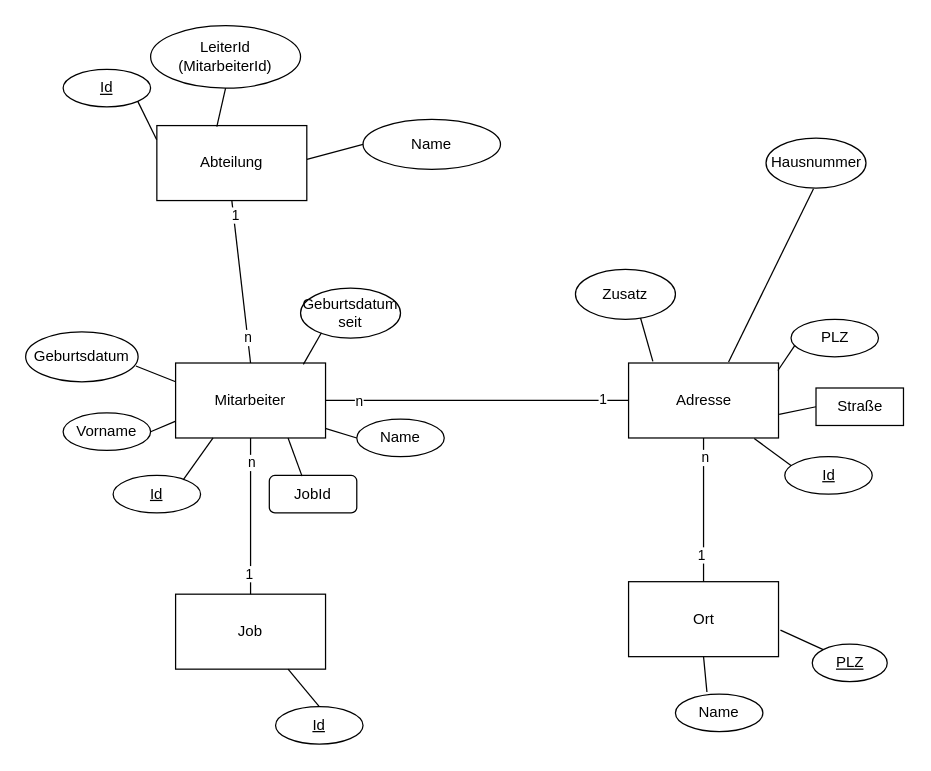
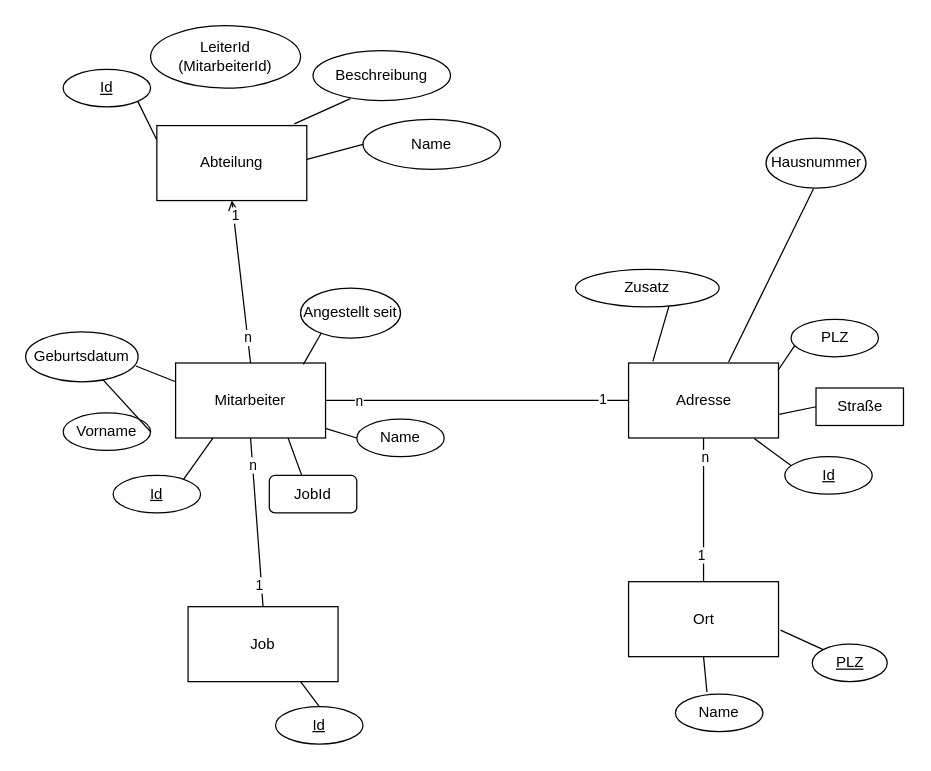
  <mxCell id="0" />
  <mxCell id="1" parent="0" />
  <mxCell id="2" value="Hausnummer" style="ellipse;whiteSpace=wrap;html=1;" parent="1" vertex="1"><mxGeometry x="612.5" y="110" width="80" height="40" as="geometry" /></mxCell>
  <mxCell id="3" value="Name" style="ellipse;whiteSpace=wrap;html=1;" parent="1" vertex="1"><mxGeometry x="540" y="555" width="70" height="30" as="geometry" /></mxCell>
  <mxCell id="4" value="Mitarbeiter" style="rounded=0;whiteSpace=wrap;html=1;" parent="1" vertex="1"><mxGeometry x="140" y="290" width="120" height="60" as="geometry" /></mxCell>
  <mxCell id="5" value="Abteilung" style="rounded=0;whiteSpace=wrap;html=1;" parent="1" vertex="1"><mxGeometry x="125" y="100" width="120" height="60" as="geometry" /></mxCell>
  <mxCell id="6" value="Adresse" style="rounded=0;whiteSpace=wrap;html=1;" parent="1" vertex="1"><mxGeometry x="502.5" y="290" width="120" height="60" as="geometry" /></mxCell>
  <mxCell id="7" value="Ort" style="rounded=0;whiteSpace=wrap;html=1;" parent="1" vertex="1"><mxGeometry x="502.5" y="465" width="120" height="60" as="geometry" /></mxCell>
  <mxCell id="8" value="&lt;u&gt;Id&lt;/u&gt;" style="ellipse;whiteSpace=wrap;html=1;" parent="1" vertex="1"><mxGeometry x="627.5" y="365" width="70" height="30" as="geometry" /></mxCell>
- <mxCell id="9" value="Geburtsdatum seit" style="ellipse;whiteSpace=wrap;html=1;" parent="1" vertex="1"><mxGeometry x="240" y="230" width="80" height="40" as="geometry" /></mxCell>
+ <mxCell id="9" value="Angestellt seit" style="ellipse;whiteSpace=wrap;html=1;" parent="1" vertex="1"><mxGeometry x="240" y="230" width="80" height="40" as="geometry" /></mxCell>
  <mxCell id="10" value="JobId" style="whiteSpace=wrap;html=1;rounded=1;" parent="1" vertex="1"><mxGeometry x="215" y="380" width="70" height="30" as="geometry" /></mxCell>
  <mxCell id="11" value="Geburtsdatum" style="ellipse;whiteSpace=wrap;html=1;" parent="1" vertex="1"><mxGeometry x="20" y="265" width="90" height="40" as="geometry" /></mxCell>
+ <mxCell id="12" value="Beschreibung" style="ellipse;whiteSpace=wrap;html=1;" parent="1" vertex="1"><mxGeometry x="250" y="40" width="110" height="40" as="geometry" /></mxCell>
  <mxCell id="13" value="&lt;u&gt;Id&lt;/u&gt;" style="ellipse;whiteSpace=wrap;html=1;" parent="1" vertex="1"><mxGeometry x="50" y="55" width="70" height="30" as="geometry" /></mxCell>
  <mxCell id="14" value="LeiterId (MitarbeiterId)" style="ellipse;whiteSpace=wrap;html=1;" parent="1" vertex="1"><mxGeometry x="120" y="20" width="120" height="50" as="geometry" /></mxCell>
  <mxCell id="15" value="Name" style="ellipse;whiteSpace=wrap;html=1;" parent="1" vertex="1"><mxGeometry x="290" y="95" width="110" height="40" as="geometry" /></mxCell>
  <mxCell id="16" value="Name" style="ellipse;whiteSpace=wrap;html=1;" parent="1" vertex="1"><mxGeometry x="285" y="335" width="70" height="30" as="geometry" /></mxCell>
  <mxCell id="17" value="Vorname" style="ellipse;whiteSpace=wrap;html=1;" parent="1" vertex="1"><mxGeometry x="50" y="330" width="70" height="30" as="geometry" /></mxCell>
  <mxCell id="18" value="Straße" style="whiteSpace=wrap;html=1;rounded=0;" parent="1" vertex="1"><mxGeometry x="652.5" y="310" width="70" height="30" as="geometry" /></mxCell>
  <mxCell id="19" value="PLZ" style="ellipse;whiteSpace=wrap;html=1;" parent="1" vertex="1"><mxGeometry x="632.5" y="255" width="70" height="30" as="geometry" /></mxCell>
- <mxCell id="20" value="Zusatz" style="ellipse;whiteSpace=wrap;html=1;" parent="1" vertex="1"><mxGeometry x="460" y="215" width="80" height="40" as="geometry" /></mxCell>
+ <mxCell id="20" value="Zusatz" style="ellipse;whiteSpace=wrap;html=1;" parent="1" vertex="1"><mxGeometry x="460" y="215" width="115" height="30" as="geometry" /></mxCell>
  <mxCell id="21" value="&lt;u&gt;PLZ&lt;/u&gt;" style="ellipse;whiteSpace=wrap;html=1;" parent="1" vertex="1"><mxGeometry x="649.5" y="515" width="60" height="30" as="geometry" /></mxCell>
  <mxCell id="22" value="&lt;u&gt;Id&lt;/u&gt;" style="ellipse;whiteSpace=wrap;html=1;" parent="1" vertex="1"><mxGeometry x="90" y="380" width="70" height="30" as="geometry" /></mxCell>
  <mxCell id="23" value="&lt;u&gt;Id&lt;/u&gt;" style="ellipse;whiteSpace=wrap;html=1;" parent="1" vertex="1"><mxGeometry x="220" y="565" width="70" height="30" as="geometry" /></mxCell>
- <mxCell id="24" value="Job" style="rounded=0;whiteSpace=wrap;html=1;" parent="1" vertex="1"><mxGeometry x="140" y="475" width="120" height="60" as="geometry" /></mxCell>
+ <mxCell id="24" value="Job" style="rounded=0;whiteSpace=wrap;html=1;" parent="1" vertex="1"><mxGeometry x="150" y="485" width="120" height="60" as="geometry" /></mxCell>
  <mxCell id="25" value="" style="endArrow=none;html=1;rounded=0;entryX=0.5;entryY=1;entryDx=0;entryDy=0;exitX=0.5;exitY=0;exitDx=0;exitDy=0;" parent="1" source="7" target="6" edge="1"><mxGeometry width="50" height="50" relative="1" as="geometry"><mxPoint x="392.5" y="535" as="sourcePoint" /><mxPoint x="442.5" y="485" as="targetPoint" /></mxGeometry></mxCell>
  <mxCell id="26" value="n" style="edgeLabel;html=1;align=center;verticalAlign=middle;resizable=0;points=[];" parent="25" vertex="1" connectable="0"><mxGeometry x="0.743" y="-1" relative="1" as="geometry"><mxPoint as="offset" /></mxGeometry></mxCell>
  <mxCell id="27" value="1" style="edgeLabel;html=1;align=center;verticalAlign=middle;resizable=0;points=[];" parent="25" vertex="1" connectable="0"><mxGeometry x="-0.619" y="2" relative="1" as="geometry"><mxPoint as="offset" /></mxGeometry></mxCell>
  <mxCell id="28" value="" style="endArrow=none;html=1;rounded=0;entryX=0.5;entryY=1;entryDx=0;entryDy=0;exitX=0.5;exitY=0;exitDx=0;exitDy=0;" parent="1" source="24" target="4" edge="1"><mxGeometry width="50" height="50" relative="1" as="geometry"><mxPoint x="370" y="500" as="sourcePoint" /><mxPoint x="420" y="450" as="targetPoint" /></mxGeometry></mxCell>
  <mxCell id="29" value="1" style="edgeLabel;html=1;align=center;verticalAlign=middle;resizable=0;points=[];" parent="28" vertex="1" connectable="0"><mxGeometry x="-0.728" y="2" relative="1" as="geometry"><mxPoint as="offset" /></mxGeometry></mxCell>
  <mxCell id="30" value="n" style="edgeLabel;html=1;align=center;verticalAlign=middle;resizable=0;points=[];" parent="28" vertex="1" connectable="0"><mxGeometry x="0.689" relative="1" as="geometry"><mxPoint as="offset" /></mxGeometry></mxCell>
- <mxCell id="31" value="" style="endArrow=none;html=1;rounded=0;entryX=0.5;entryY=1;entryDx=0;entryDy=0;exitX=0.5;exitY=0;exitDx=0;exitDy=0;" parent="1" source="4" target="5" edge="1"><mxGeometry width="50" height="50" relative="1" as="geometry"><mxPoint x="370" y="250" as="sourcePoint" /><mxPoint x="420" y="200" as="targetPoint" /></mxGeometry></mxCell>
+ <mxCell id="31" value="" style="endArrow=open;html=1;rounded=0;entryX=0.5;entryY=1;entryDx=0;entryDy=0;exitX=0.5;exitY=0;exitDx=0;exitDy=0;" parent="1" source="4" target="5" edge="1"><mxGeometry width="50" height="50" relative="1" as="geometry"><mxPoint x="370" y="250" as="sourcePoint" /><mxPoint x="420" y="200" as="targetPoint" /></mxGeometry></mxCell>
  <mxCell id="32" value="n" style="edgeLabel;html=1;align=center;verticalAlign=middle;resizable=0;points=[];" parent="31" vertex="1" connectable="0"><mxGeometry x="-0.678" relative="1" as="geometry"><mxPoint as="offset" /></mxGeometry></mxCell>
  <mxCell id="33" value="1" style="edgeLabel;html=1;align=center;verticalAlign=middle;resizable=0;points=[];" parent="31" vertex="1" connectable="0"><mxGeometry x="0.82" y="-1" relative="1" as="geometry"><mxPoint as="offset" /></mxGeometry></mxCell>
  <mxCell id="34" value="" style="endArrow=none;html=1;rounded=0;entryX=0;entryY=0.5;entryDx=0;entryDy=0;exitX=1;exitY=0.5;exitDx=0;exitDy=0;" parent="1" source="4" target="6" edge="1"><mxGeometry width="50" height="50" relative="1" as="geometry"><mxPoint x="420" y="440" as="sourcePoint" /><mxPoint x="470" y="390" as="targetPoint" /></mxGeometry></mxCell>
  <mxCell id="35" value="n" style="edgeLabel;html=1;align=center;verticalAlign=middle;resizable=0;points=[];" parent="34" vertex="1" connectable="0"><mxGeometry x="-0.788" relative="1" as="geometry"><mxPoint as="offset" /></mxGeometry></mxCell>
  <mxCell id="36" value="1" style="edgeLabel;html=1;align=center;verticalAlign=middle;resizable=0;points=[];" parent="34" vertex="1" connectable="0"><mxGeometry x="0.819" y="2" relative="1" as="geometry"><mxPoint as="offset" /></mxGeometry></mxCell>
  <mxCell id="37" value="" style="endArrow=none;html=1;rounded=0;entryX=0.98;entryY=0.684;entryDx=0;entryDy=0;entryPerimeter=0;exitX=0;exitY=0.25;exitDx=0;exitDy=0;" parent="1" source="4" target="11" edge="1"><mxGeometry width="50" height="50" relative="1" as="geometry"><mxPoint x="120" y="350" as="sourcePoint" /><mxPoint x="170" y="300" as="targetPoint" /></mxGeometry></mxCell>
- <mxCell id="38" value="" style="endArrow=none;html=1;rounded=0;entryX=0.001;entryY=0.776;entryDx=0;entryDy=0;entryPerimeter=0;exitX=1;exitY=0.5;exitDx=0;exitDy=0;" parent="1" source="17" target="4" edge="1"><mxGeometry width="50" height="50" relative="1" as="geometry"><mxPoint x="120" y="350" as="sourcePoint" /><mxPoint x="170" y="300" as="targetPoint" /></mxGeometry></mxCell>
+ <mxCell id="38" value="" style="endArrow=none;html=1;rounded=0;exitX=1;exitY=0.5;exitDx=0;exitDy=0;" parent="1" source="17" target="11" edge="1"><mxGeometry width="50" height="50" relative="1" as="geometry"><mxPoint x="120" y="350" as="sourcePoint" /><mxPoint x="170" y="300" as="targetPoint" /></mxGeometry></mxCell>
  <mxCell id="39" value="" style="endArrow=none;html=1;rounded=0;exitX=0.801;exitY=0.115;exitDx=0;exitDy=0;exitPerimeter=0;" parent="1" source="22" edge="1"><mxGeometry width="50" height="50" relative="1" as="geometry"><mxPoint x="120" y="400" as="sourcePoint" /><mxPoint x="170" y="350" as="targetPoint" /></mxGeometry></mxCell>
  <mxCell id="40" value="" style="endArrow=none;html=1;rounded=0;entryX=0.209;entryY=0.895;entryDx=0;entryDy=0;entryPerimeter=0;exitX=0.852;exitY=0.018;exitDx=0;exitDy=0;exitPerimeter=0;" parent="1" source="4" target="9" edge="1"><mxGeometry width="50" height="50" relative="1" as="geometry"><mxPoint x="220" y="390" as="sourcePoint" /><mxPoint x="270" y="340" as="targetPoint" /></mxGeometry></mxCell>
  <mxCell id="41" value="" style="endArrow=none;html=1;rounded=0;entryX=0;entryY=0.5;entryDx=0;entryDy=0;exitX=0.998;exitY=0.872;exitDx=0;exitDy=0;exitPerimeter=0;" parent="1" source="4" target="16" edge="1"><mxGeometry width="50" height="50" relative="1" as="geometry"><mxPoint x="220" y="390" as="sourcePoint" /><mxPoint x="270" y="340" as="targetPoint" /></mxGeometry></mxCell>
  <mxCell id="42" value="" style="endArrow=none;html=1;rounded=0;entryX=0.75;entryY=1;entryDx=0;entryDy=0;exitX=0.374;exitY=0.018;exitDx=0;exitDy=0;exitPerimeter=0;" parent="1" source="10" target="4" edge="1"><mxGeometry width="50" height="50" relative="1" as="geometry"><mxPoint x="220" y="390" as="sourcePoint" /><mxPoint x="270" y="340" as="targetPoint" /></mxGeometry></mxCell>
  <mxCell id="43" value="" style="endArrow=none;html=1;rounded=0;entryX=1;entryY=1;entryDx=0;entryDy=0;exitX=-0.001;exitY=0.19;exitDx=0;exitDy=0;exitPerimeter=0;" parent="1" source="5" target="13" edge="1"><mxGeometry width="50" height="50" relative="1" as="geometry"><mxPoint x="160" y="125" as="sourcePoint" /><mxPoint x="210" y="75" as="targetPoint" /></mxGeometry></mxCell>
- <mxCell id="44" value="" style="endArrow=none;html=1;rounded=0;entryX=0.5;entryY=1;entryDx=0;entryDy=0;exitX=0.4;exitY=0.013;exitDx=0;exitDy=0;exitPerimeter=0;" parent="1" source="5" target="14" edge="1"><mxGeometry width="50" height="50" relative="1" as="geometry"><mxPoint x="160" y="125" as="sourcePoint" /><mxPoint x="210" y="75" as="targetPoint" /></mxGeometry></mxCell>
+ <mxCell id="45" value="" style="endArrow=none;html=1;rounded=0;entryX=0.272;entryY=0.961;entryDx=0;entryDy=0;entryPerimeter=0;exitX=0.917;exitY=-0.022;exitDx=0;exitDy=0;exitPerimeter=0;" parent="1" source="5" target="12" edge="1"><mxGeometry width="50" height="50" relative="1" as="geometry"><mxPoint x="280" y="95" as="sourcePoint" /><mxPoint x="330" y="45" as="targetPoint" /></mxGeometry></mxCell>
  <mxCell id="46" value="" style="endArrow=none;html=1;rounded=0;entryX=0;entryY=0.5;entryDx=0;entryDy=0;exitX=1.001;exitY=0.45;exitDx=0;exitDy=0;exitPerimeter=0;" parent="1" source="5" target="15" edge="1"><mxGeometry width="50" height="50" relative="1" as="geometry"><mxPoint x="280" y="95" as="sourcePoint" /><mxPoint x="330" y="45" as="targetPoint" /></mxGeometry></mxCell>
  <mxCell id="47" value="" style="endArrow=none;html=1;rounded=0;entryX=0.651;entryY=0.975;entryDx=0;entryDy=0;entryPerimeter=0;exitX=0.162;exitY=-0.022;exitDx=0;exitDy=0;exitPerimeter=0;" parent="1" source="6" target="20" edge="1"><mxGeometry width="50" height="50" relative="1" as="geometry"><mxPoint x="502.5" y="305" as="sourcePoint" /><mxPoint x="552.5" y="255" as="targetPoint" /></mxGeometry></mxCell>
  <mxCell id="48" value="" style="endArrow=none;html=1;rounded=0;entryX=0.475;entryY=1.012;entryDx=0;entryDy=0;entryPerimeter=0;exitX=0.667;exitY=-0.013;exitDx=0;exitDy=0;exitPerimeter=0;" parent="1" source="6" target="2" edge="1"><mxGeometry width="50" height="50" relative="1" as="geometry"><mxPoint x="572.5" y="315" as="sourcePoint" /><mxPoint x="622.5" y="265" as="targetPoint" /></mxGeometry></mxCell>
  <mxCell id="49" value="" style="endArrow=none;html=1;rounded=0;entryX=0.046;entryY=0.691;entryDx=0;entryDy=0;entryPerimeter=0;exitX=0.996;exitY=0.1;exitDx=0;exitDy=0;exitPerimeter=0;" parent="1" source="6" target="19" edge="1"><mxGeometry width="50" height="50" relative="1" as="geometry"><mxPoint x="572.5" y="315" as="sourcePoint" /><mxPoint x="622.5" y="265" as="targetPoint" /></mxGeometry></mxCell>
  <mxCell id="50" value="" style="endArrow=none;html=1;rounded=0;entryX=0;entryY=0.5;entryDx=0;entryDy=0;exitX=1.004;exitY=0.684;exitDx=0;exitDy=0;exitPerimeter=0;" parent="1" source="6" target="18" edge="1"><mxGeometry width="50" height="50" relative="1" as="geometry"><mxPoint x="572.5" y="385" as="sourcePoint" /><mxPoint x="622.5" y="335" as="targetPoint" /></mxGeometry></mxCell>
  <mxCell id="51" value="" style="endArrow=none;html=1;rounded=0;entryX=0.075;entryY=0.241;entryDx=0;entryDy=0;exitX=0.838;exitY=1.006;exitDx=0;exitDy=0;exitPerimeter=0;entryPerimeter=0;" parent="1" source="6" target="8" edge="1"><mxGeometry width="50" height="50" relative="1" as="geometry"><mxPoint x="572.5" y="385" as="sourcePoint" /><mxPoint x="622.5" y="335" as="targetPoint" /></mxGeometry></mxCell>
  <mxCell id="52" value="" style="endArrow=none;html=1;rounded=0;entryX=1.013;entryY=0.646;entryDx=0;entryDy=0;entryPerimeter=0;exitX=0;exitY=0;exitDx=0;exitDy=0;" parent="1" source="21" target="7" edge="1"><mxGeometry width="50" height="50" relative="1" as="geometry"><mxPoint x="472.5" y="595" as="sourcePoint" /><mxPoint x="522.5" y="545" as="targetPoint" /></mxGeometry></mxCell>
  <mxCell id="53" value="" style="endArrow=none;html=1;rounded=0;exitX=0.36;exitY=-0.057;exitDx=0;exitDy=0;exitPerimeter=0;" parent="1" source="3" edge="1"><mxGeometry width="50" height="50" relative="1" as="geometry"><mxPoint x="512.5" y="575" as="sourcePoint" /><mxPoint x="562.5" y="525" as="targetPoint" /></mxGeometry></mxCell>
  <mxCell id="54" value="" style="endArrow=none;html=1;rounded=0;entryX=0.75;entryY=1;entryDx=0;entryDy=0;exitX=0.5;exitY=0;exitDx=0;exitDy=0;" parent="1" source="23" target="24" edge="1"><mxGeometry width="50" height="50" relative="1" as="geometry"><mxPoint x="250" y="610" as="sourcePoint" /><mxPoint x="300" y="560" as="targetPoint" /></mxGeometry></mxCell>
